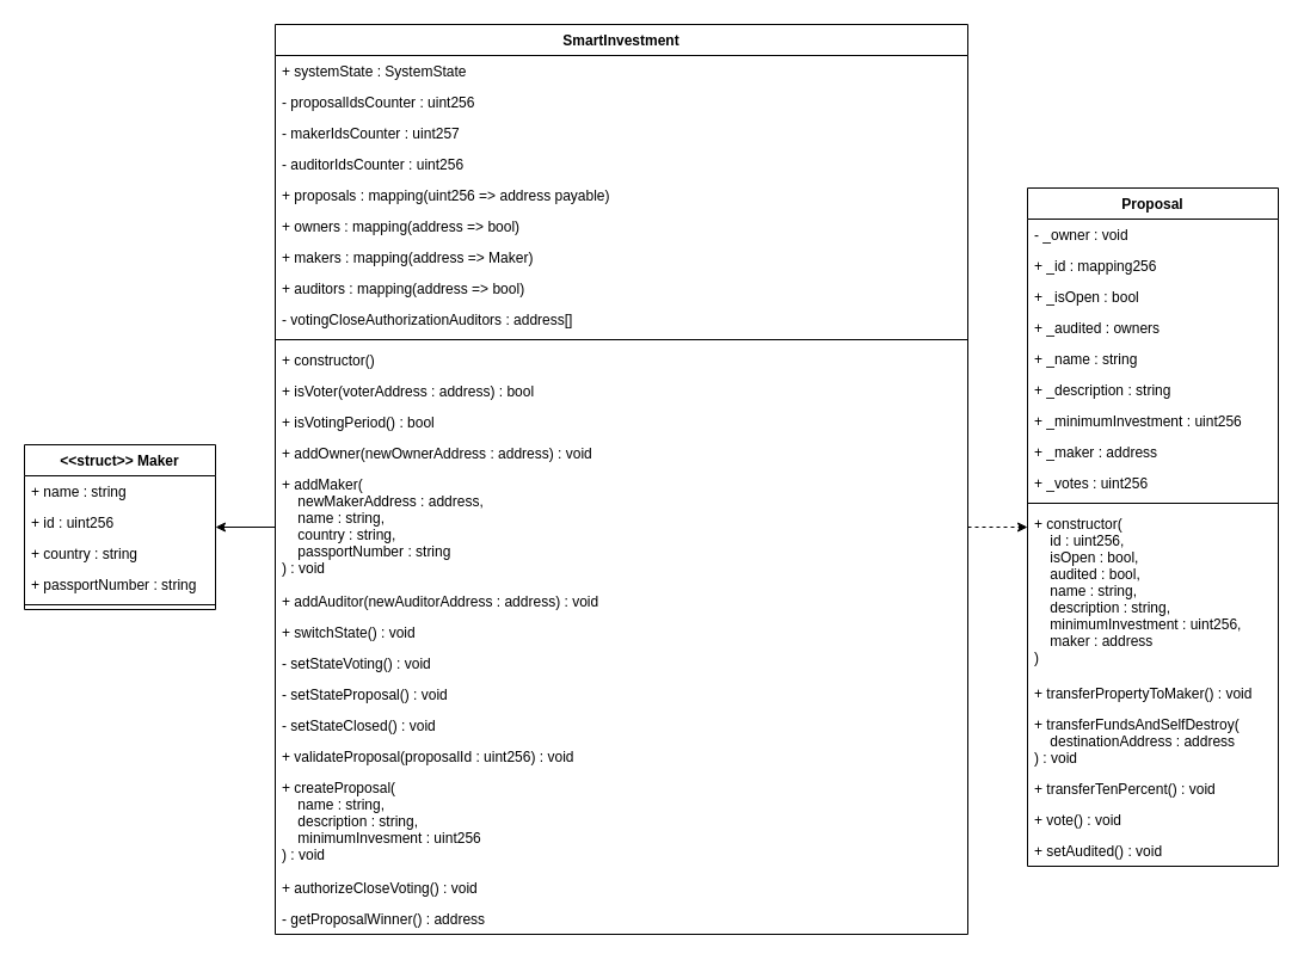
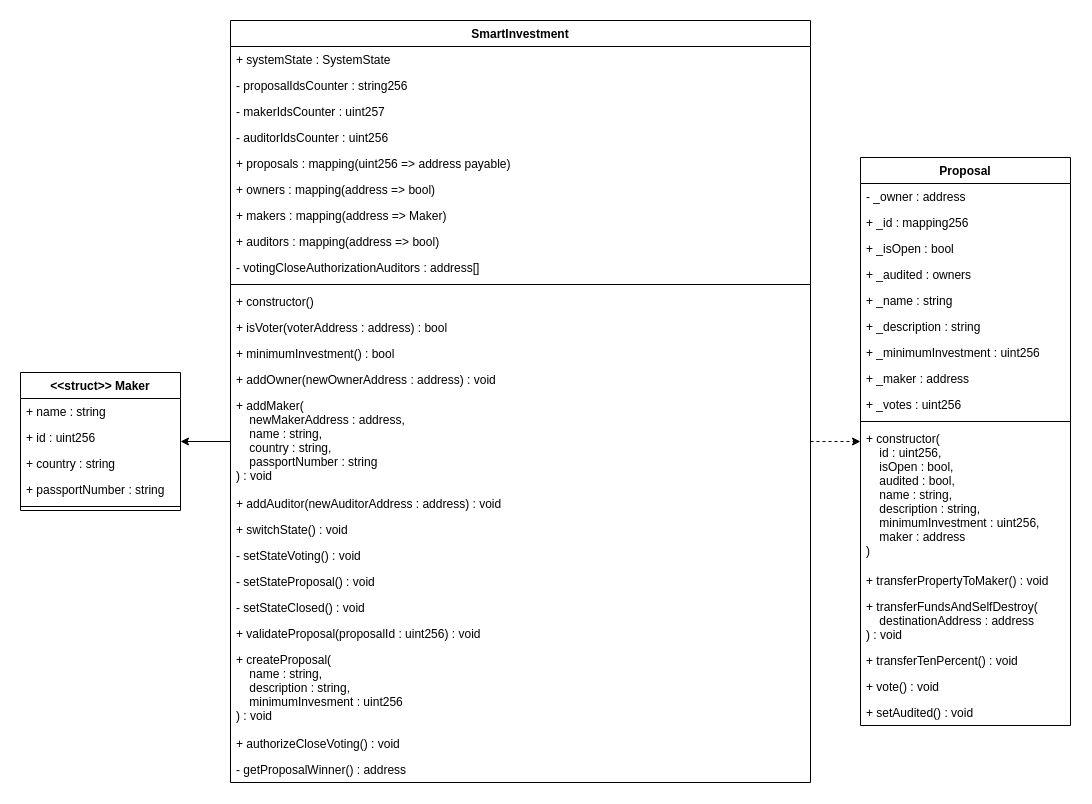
  <mxCell id="0" />
  <mxCell id="1" parent="0" />
  <mxCell id="2" value="SmartInvestment" style="swimlane;fontStyle=1;childLayout=stackLayout;horizontal=1;startSize=26;fillColor=none;horizontalStack=0;resizeParent=1;resizeParentMax=0;resizeLast=0;collapsible=1;marginBottom=0;" vertex="1" parent="1"><mxGeometry x="230" y="20" width="580" height="762" as="geometry" /></mxCell>
  <mxCell id="3" value="+ systemState : SystemState" style="text;strokeColor=none;fillColor=none;align=left;verticalAlign=top;spacingLeft=4;spacingRight=4;overflow=hidden;rotatable=0;points=[[0,0.5],[1,0.5]];portConstraint=eastwest;" vertex="1" parent="2"><mxGeometry y="26" width="580" height="26" as="geometry" /></mxCell>
- <mxCell id="4" value="- proposalIdsCounter : uint256" style="text;strokeColor=none;fillColor=none;align=left;verticalAlign=top;spacingLeft=4;spacingRight=4;overflow=hidden;rotatable=0;points=[[0,0.5],[1,0.5]];portConstraint=eastwest;" vertex="1" parent="2"><mxGeometry y="52" width="580" height="26" as="geometry" /></mxCell>
+ <mxCell id="4" value="- proposalIdsCounter : string256" style="text;strokeColor=none;fillColor=none;align=left;verticalAlign=top;spacingLeft=4;spacingRight=4;overflow=hidden;rotatable=0;points=[[0,0.5],[1,0.5]];portConstraint=eastwest;" vertex="1" parent="2"><mxGeometry y="52" width="580" height="26" as="geometry" /></mxCell>
  <mxCell id="5" value="- makerIdsCounter : uint257" style="text;strokeColor=none;fillColor=none;align=left;verticalAlign=top;spacingLeft=4;spacingRight=4;overflow=hidden;rotatable=0;points=[[0,0.5],[1,0.5]];portConstraint=eastwest;" vertex="1" parent="2"><mxGeometry y="78" width="580" height="26" as="geometry" /></mxCell>
  <mxCell id="6" value="- auditorIdsCounter : uint256" style="text;strokeColor=none;fillColor=none;align=left;verticalAlign=top;spacingLeft=4;spacingRight=4;overflow=hidden;rotatable=0;points=[[0,0.5],[1,0.5]];portConstraint=eastwest;" vertex="1" parent="2"><mxGeometry y="104" width="580" height="26" as="geometry" /></mxCell>
  <mxCell id="7" value="+ proposals : mapping(uint256 =&gt; address payable)" style="text;strokeColor=none;fillColor=none;align=left;verticalAlign=top;spacingLeft=4;spacingRight=4;overflow=hidden;rotatable=0;points=[[0,0.5],[1,0.5]];portConstraint=eastwest;" vertex="1" parent="2"><mxGeometry y="130" width="580" height="26" as="geometry" /></mxCell>
  <mxCell id="8" value="+ owners : mapping(address =&gt; bool)" style="text;strokeColor=none;fillColor=none;align=left;verticalAlign=top;spacingLeft=4;spacingRight=4;overflow=hidden;rotatable=0;points=[[0,0.5],[1,0.5]];portConstraint=eastwest;" vertex="1" parent="2"><mxGeometry y="156" width="580" height="26" as="geometry" /></mxCell>
  <mxCell id="9" value="+ makers : mapping(address =&gt; Maker)" style="text;strokeColor=none;fillColor=none;align=left;verticalAlign=top;spacingLeft=4;spacingRight=4;overflow=hidden;rotatable=0;points=[[0,0.5],[1,0.5]];portConstraint=eastwest;" vertex="1" parent="2"><mxGeometry y="182" width="580" height="26" as="geometry" /></mxCell>
  <mxCell id="10" value="+ auditors : mapping(address =&gt; bool)" style="text;strokeColor=none;fillColor=none;align=left;verticalAlign=top;spacingLeft=4;spacingRight=4;overflow=hidden;rotatable=0;points=[[0,0.5],[1,0.5]];portConstraint=eastwest;" vertex="1" parent="2"><mxGeometry y="208" width="580" height="26" as="geometry" /></mxCell>
  <mxCell id="11" value="- votingCloseAuthorizationAuditors : address[]" style="text;strokeColor=none;fillColor=none;align=left;verticalAlign=top;spacingLeft=4;spacingRight=4;overflow=hidden;rotatable=0;points=[[0,0.5],[1,0.5]];portConstraint=eastwest;" vertex="1" parent="2"><mxGeometry y="234" width="580" height="26" as="geometry" /></mxCell>
  <mxCell id="12" value="" style="line;strokeWidth=1;fillColor=none;align=left;verticalAlign=middle;spacingTop=-1;spacingLeft=3;spacingRight=3;rotatable=0;labelPosition=right;points=[];portConstraint=eastwest;" vertex="1" parent="2"><mxGeometry y="260" width="580" height="8" as="geometry" /></mxCell>
  <mxCell id="13" value="+ constructor()" style="text;strokeColor=none;fillColor=none;align=left;verticalAlign=top;spacingLeft=4;spacingRight=4;overflow=hidden;rotatable=0;points=[[0,0.5],[1,0.5]];portConstraint=eastwest;" vertex="1" parent="2"><mxGeometry y="268" width="580" height="26" as="geometry" /></mxCell>
  <mxCell id="14" value="+ isVoter(voterAddress : address) : bool" style="text;strokeColor=none;fillColor=none;align=left;verticalAlign=top;spacingLeft=4;spacingRight=4;overflow=hidden;rotatable=0;points=[[0,0.5],[1,0.5]];portConstraint=eastwest;" vertex="1" parent="2"><mxGeometry y="294" width="580" height="26" as="geometry" /></mxCell>
- <mxCell id="15" value="+ isVotingPeriod() : bool" style="text;strokeColor=none;fillColor=none;align=left;verticalAlign=top;spacingLeft=4;spacingRight=4;overflow=hidden;rotatable=0;points=[[0,0.5],[1,0.5]];portConstraint=eastwest;" vertex="1" parent="2"><mxGeometry y="320" width="580" height="26" as="geometry" /></mxCell>
+ <mxCell id="15" value="+ minimumInvestment() : bool" style="text;strokeColor=none;fillColor=none;align=left;verticalAlign=top;spacingLeft=4;spacingRight=4;overflow=hidden;rotatable=0;points=[[0,0.5],[1,0.5]];portConstraint=eastwest;" vertex="1" parent="2"><mxGeometry y="320" width="580" height="26" as="geometry" /></mxCell>
  <mxCell id="16" value="+ addOwner(newOwnerAddress : address) : void" style="text;strokeColor=none;fillColor=none;align=left;verticalAlign=top;spacingLeft=4;spacingRight=4;overflow=hidden;rotatable=0;points=[[0,0.5],[1,0.5]];portConstraint=eastwest;" vertex="1" parent="2"><mxGeometry y="346" width="580" height="26" as="geometry" /></mxCell>
  <mxCell id="17" value="+ addMaker(&#10;    newMakerAddress : address, &#10;    name : string, &#10;    country : string, &#10;    passportNumber : string&#10;) : void" style="text;strokeColor=none;fillColor=none;align=left;verticalAlign=top;spacingLeft=4;spacingRight=4;overflow=hidden;rotatable=0;points=[[0,0.5],[1,0.5]];portConstraint=eastwest;" vertex="1" parent="2"><mxGeometry y="372" width="580" height="98" as="geometry" /></mxCell>
  <mxCell id="18" value="+ addAuditor(newAuditorAddress : address) : void" style="text;strokeColor=none;fillColor=none;align=left;verticalAlign=top;spacingLeft=4;spacingRight=4;overflow=hidden;rotatable=0;points=[[0,0.5],[1,0.5]];portConstraint=eastwest;" vertex="1" parent="2"><mxGeometry y="470" width="580" height="26" as="geometry" /></mxCell>
  <mxCell id="19" value="+ switchState() : void" style="text;strokeColor=none;fillColor=none;align=left;verticalAlign=top;spacingLeft=4;spacingRight=4;overflow=hidden;rotatable=0;points=[[0,0.5],[1,0.5]];portConstraint=eastwest;" vertex="1" parent="2"><mxGeometry y="496" width="580" height="26" as="geometry" /></mxCell>
  <mxCell id="20" value="- setStateVoting() : void" style="text;strokeColor=none;fillColor=none;align=left;verticalAlign=top;spacingLeft=4;spacingRight=4;overflow=hidden;rotatable=0;points=[[0,0.5],[1,0.5]];portConstraint=eastwest;" vertex="1" parent="2"><mxGeometry y="522" width="580" height="26" as="geometry" /></mxCell>
  <mxCell id="21" value="- setStateProposal() : void" style="text;strokeColor=none;fillColor=none;align=left;verticalAlign=top;spacingLeft=4;spacingRight=4;overflow=hidden;rotatable=0;points=[[0,0.5],[1,0.5]];portConstraint=eastwest;" vertex="1" parent="2"><mxGeometry y="548" width="580" height="26" as="geometry" /></mxCell>
  <mxCell id="22" value="- setStateClosed() : void" style="text;strokeColor=none;fillColor=none;align=left;verticalAlign=top;spacingLeft=4;spacingRight=4;overflow=hidden;rotatable=0;points=[[0,0.5],[1,0.5]];portConstraint=eastwest;" vertex="1" parent="2"><mxGeometry y="574" width="580" height="26" as="geometry" /></mxCell>
  <mxCell id="23" value="+ validateProposal(proposalId : uint256) : void" style="text;strokeColor=none;fillColor=none;align=left;verticalAlign=top;spacingLeft=4;spacingRight=4;overflow=hidden;rotatable=0;points=[[0,0.5],[1,0.5]];portConstraint=eastwest;" vertex="1" parent="2"><mxGeometry y="600" width="580" height="26" as="geometry" /></mxCell>
  <mxCell id="24" value="+ createProposal(&#10;    name : string, &#10;    description : string, &#10;    minimumInvesment : uint256&#10;) : void" style="text;strokeColor=none;fillColor=none;align=left;verticalAlign=top;spacingLeft=4;spacingRight=4;overflow=hidden;rotatable=0;points=[[0,0.5],[1,0.5]];portConstraint=eastwest;" vertex="1" parent="2"><mxGeometry y="626" width="580" height="84" as="geometry" /></mxCell>
  <mxCell id="25" value="+ authorizeCloseVoting() : void" style="text;strokeColor=none;fillColor=none;align=left;verticalAlign=top;spacingLeft=4;spacingRight=4;overflow=hidden;rotatable=0;points=[[0,0.5],[1,0.5]];portConstraint=eastwest;" vertex="1" parent="2"><mxGeometry y="710" width="580" height="26" as="geometry" /></mxCell>
  <mxCell id="26" value="- getProposalWinner() : address" style="text;strokeColor=none;fillColor=none;align=left;verticalAlign=top;spacingLeft=4;spacingRight=4;overflow=hidden;rotatable=0;points=[[0,0.5],[1,0.5]];portConstraint=eastwest;" vertex="1" parent="2"><mxGeometry y="736" width="580" height="26" as="geometry" /></mxCell>
  <mxCell id="27" value="&lt;&lt;struct&gt;&gt; Maker" style="swimlane;fontStyle=1;align=center;verticalAlign=top;childLayout=stackLayout;horizontal=1;startSize=26;horizontalStack=0;resizeParent=1;resizeParentMax=0;resizeLast=0;collapsible=1;marginBottom=0;" vertex="1" parent="1"><mxGeometry x="20" y="372" width="160" height="138" as="geometry" /></mxCell>
  <mxCell id="28" value="+ name : string" style="text;strokeColor=none;fillColor=none;align=left;verticalAlign=top;spacingLeft=4;spacingRight=4;overflow=hidden;rotatable=0;points=[[0,0.5],[1,0.5]];portConstraint=eastwest;" vertex="1" parent="27"><mxGeometry y="26" width="160" height="26" as="geometry" /></mxCell>
  <mxCell id="29" value="+ id : uint256" style="text;strokeColor=none;fillColor=none;align=left;verticalAlign=top;spacingLeft=4;spacingRight=4;overflow=hidden;rotatable=0;points=[[0,0.5],[1,0.5]];portConstraint=eastwest;" vertex="1" parent="27"><mxGeometry y="52" width="160" height="26" as="geometry" /></mxCell>
  <mxCell id="30" value="+ country : string" style="text;strokeColor=none;fillColor=none;align=left;verticalAlign=top;spacingLeft=4;spacingRight=4;overflow=hidden;rotatable=0;points=[[0,0.5],[1,0.5]];portConstraint=eastwest;" vertex="1" parent="27"><mxGeometry y="78" width="160" height="26" as="geometry" /></mxCell>
  <mxCell id="31" value="+ passportNumber : string" style="text;strokeColor=none;fillColor=none;align=left;verticalAlign=top;spacingLeft=4;spacingRight=4;overflow=hidden;rotatable=0;points=[[0,0.5],[1,0.5]];portConstraint=eastwest;" vertex="1" parent="27"><mxGeometry y="104" width="160" height="26" as="geometry" /></mxCell>
  <mxCell id="32" value="" style="line;strokeWidth=1;fillColor=none;align=left;verticalAlign=middle;spacingTop=-1;spacingLeft=3;spacingRight=3;rotatable=0;labelPosition=right;points=[];portConstraint=eastwest;" vertex="1" parent="27"><mxGeometry y="130" width="160" height="8" as="geometry" /></mxCell>
  <mxCell id="33" value="Proposal" style="swimlane;fontStyle=1;align=center;verticalAlign=top;childLayout=stackLayout;horizontal=1;startSize=26;horizontalStack=0;resizeParent=1;resizeParentMax=0;resizeLast=0;collapsible=1;marginBottom=0;" vertex="1" parent="1"><mxGeometry x="860" y="157" width="210" height="568" as="geometry" /></mxCell>
- <mxCell id="34" value="- _owner : void" style="text;strokeColor=none;fillColor=none;align=left;verticalAlign=top;spacingLeft=4;spacingRight=4;overflow=hidden;rotatable=0;points=[[0,0.5],[1,0.5]];portConstraint=eastwest;" vertex="1" parent="33"><mxGeometry y="26" width="210" height="26" as="geometry" /></mxCell>
+ <mxCell id="34" value="- _owner : address" style="text;strokeColor=none;fillColor=none;align=left;verticalAlign=top;spacingLeft=4;spacingRight=4;overflow=hidden;rotatable=0;points=[[0,0.5],[1,0.5]];portConstraint=eastwest;" vertex="1" parent="33"><mxGeometry y="26" width="210" height="26" as="geometry" /></mxCell>
  <mxCell id="35" value="+ _id : mapping256" style="text;strokeColor=none;fillColor=none;align=left;verticalAlign=top;spacingLeft=4;spacingRight=4;overflow=hidden;rotatable=0;points=[[0,0.5],[1,0.5]];portConstraint=eastwest;" vertex="1" parent="33"><mxGeometry y="52" width="210" height="26" as="geometry" /></mxCell>
  <mxCell id="36" value="+ _isOpen : bool" style="text;strokeColor=none;fillColor=none;align=left;verticalAlign=top;spacingLeft=4;spacingRight=4;overflow=hidden;rotatable=0;points=[[0,0.5],[1,0.5]];portConstraint=eastwest;" vertex="1" parent="33"><mxGeometry y="78" width="210" height="26" as="geometry" /></mxCell>
  <mxCell id="37" value="+ _audited : owners" style="text;strokeColor=none;fillColor=none;align=left;verticalAlign=top;spacingLeft=4;spacingRight=4;overflow=hidden;rotatable=0;points=[[0,0.5],[1,0.5]];portConstraint=eastwest;" vertex="1" parent="33"><mxGeometry y="104" width="210" height="26" as="geometry" /></mxCell>
  <mxCell id="38" value="+ _name : string" style="text;strokeColor=none;fillColor=none;align=left;verticalAlign=top;spacingLeft=4;spacingRight=4;overflow=hidden;rotatable=0;points=[[0,0.5],[1,0.5]];portConstraint=eastwest;" vertex="1" parent="33"><mxGeometry y="130" width="210" height="26" as="geometry" /></mxCell>
  <mxCell id="39" value="+ _description : string" style="text;strokeColor=none;fillColor=none;align=left;verticalAlign=top;spacingLeft=4;spacingRight=4;overflow=hidden;rotatable=0;points=[[0,0.5],[1,0.5]];portConstraint=eastwest;" vertex="1" parent="33"><mxGeometry y="156" width="210" height="26" as="geometry" /></mxCell>
  <mxCell id="40" value="+ _minimumInvestment : uint256" style="text;strokeColor=none;fillColor=none;align=left;verticalAlign=top;spacingLeft=4;spacingRight=4;overflow=hidden;rotatable=0;points=[[0,0.5],[1,0.5]];portConstraint=eastwest;" vertex="1" parent="33"><mxGeometry y="182" width="210" height="26" as="geometry" /></mxCell>
  <mxCell id="41" value="+ _maker : address" style="text;strokeColor=none;fillColor=none;align=left;verticalAlign=top;spacingLeft=4;spacingRight=4;overflow=hidden;rotatable=0;points=[[0,0.5],[1,0.5]];portConstraint=eastwest;" vertex="1" parent="33"><mxGeometry y="208" width="210" height="26" as="geometry" /></mxCell>
  <mxCell id="42" value="+ _votes : uint256" style="text;strokeColor=none;fillColor=none;align=left;verticalAlign=top;spacingLeft=4;spacingRight=4;overflow=hidden;rotatable=0;points=[[0,0.5],[1,0.5]];portConstraint=eastwest;" vertex="1" parent="33"><mxGeometry y="234" width="210" height="26" as="geometry" /></mxCell>
  <mxCell id="43" value="" style="line;strokeWidth=1;fillColor=none;align=left;verticalAlign=middle;spacingTop=-1;spacingLeft=3;spacingRight=3;rotatable=0;labelPosition=right;points=[];portConstraint=eastwest;" vertex="1" parent="33"><mxGeometry y="260" width="210" height="8" as="geometry" /></mxCell>
  <mxCell id="44" value="+ constructor(&#10;    id : uint256,&#10;    isOpen : bool,&#10;    audited : bool,&#10;    name : string,&#10;    description : string,&#10;    minimumInvestment : uint256,&#10;    maker : address&#10;)" style="text;strokeColor=none;fillColor=none;align=left;verticalAlign=top;spacingLeft=4;spacingRight=4;overflow=hidden;rotatable=0;points=[[0,0.5],[1,0.5]];portConstraint=eastwest;" vertex="1" parent="33"><mxGeometry y="268" width="210" height="142" as="geometry" /></mxCell>
  <mxCell id="45" value="+ transferPropertyToMaker() : void" style="text;strokeColor=none;fillColor=none;align=left;verticalAlign=top;spacingLeft=4;spacingRight=4;overflow=hidden;rotatable=0;points=[[0,0.5],[1,0.5]];portConstraint=eastwest;" vertex="1" parent="33"><mxGeometry y="410" width="210" height="26" as="geometry" /></mxCell>
  <mxCell id="46" value="+ transferFundsAndSelfDestroy(&#10;    destinationAddress : address&#10;) : void" style="text;strokeColor=none;fillColor=none;align=left;verticalAlign=top;spacingLeft=4;spacingRight=4;overflow=hidden;rotatable=0;points=[[0,0.5],[1,0.5]];portConstraint=eastwest;" vertex="1" parent="33"><mxGeometry y="436" width="210" height="54" as="geometry" /></mxCell>
  <mxCell id="47" value="+ transferTenPercent() : void" style="text;strokeColor=none;fillColor=none;align=left;verticalAlign=top;spacingLeft=4;spacingRight=4;overflow=hidden;rotatable=0;points=[[0,0.5],[1,0.5]];portConstraint=eastwest;" vertex="1" parent="33"><mxGeometry y="490" width="210" height="26" as="geometry" /></mxCell>
  <mxCell id="48" value="+ vote() : void" style="text;strokeColor=none;fillColor=none;align=left;verticalAlign=top;spacingLeft=4;spacingRight=4;overflow=hidden;rotatable=0;points=[[0,0.5],[1,0.5]];portConstraint=eastwest;" vertex="1" parent="33"><mxGeometry y="516" width="210" height="26" as="geometry" /></mxCell>
  <mxCell id="49" value="+ setAudited() : void" style="text;strokeColor=none;fillColor=none;align=left;verticalAlign=top;spacingLeft=4;spacingRight=4;overflow=hidden;rotatable=0;points=[[0,0.5],[1,0.5]];portConstraint=eastwest;" vertex="1" parent="33"><mxGeometry y="542" width="210" height="26" as="geometry" /></mxCell>
  <mxCell id="50" style="edgeStyle=orthogonalEdgeStyle;rounded=0;orthogonalLoop=1;jettySize=auto;html=1;dashed=1;startArrow=none;startFill=0;endArrow=classic;endFill=1;" edge="1" parent="1" source="17" target="33"><mxGeometry relative="1" as="geometry" /></mxCell>
  <mxCell id="51" style="edgeStyle=orthogonalEdgeStyle;rounded=0;orthogonalLoop=1;jettySize=auto;html=1;startArrow=none;startFill=0;endArrow=classic;endFill=1;" edge="1" parent="1" source="17" target="27"><mxGeometry relative="1" as="geometry" /></mxCell>
